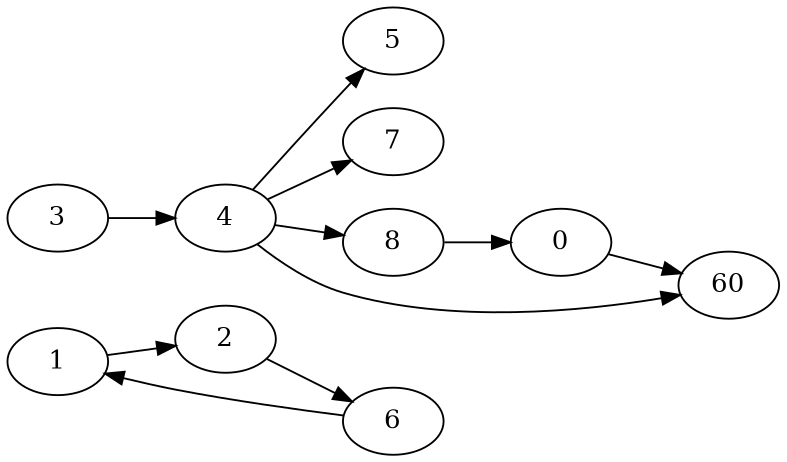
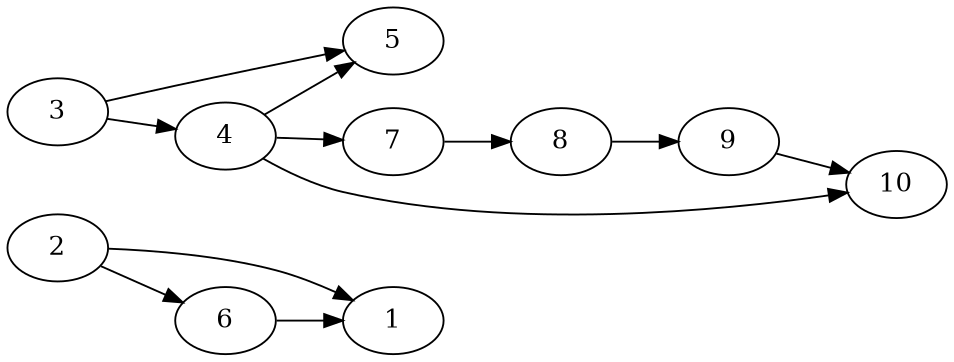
  digraph {
    fontname="DejaVu Serif"
    rankdir=LR
    node [fontname="DejaVu Serif"]
    edge [fontname="DejaVu Serif"]
    1
    2
    6
    3
    5
    4
    7
    8
-   10 [label=60]
-   9 [label=0]
-   1 -> 2
+   10
+   9
+   2 -> 1
    2 -> 6
    6 -> 1
+   3 -> 5
    3 -> 4
    4 -> 5
    4 -> 7
-   4 -> 8
+   7 -> 8
    4 -> 10
    8 -> 9
    9 -> 10
  }
